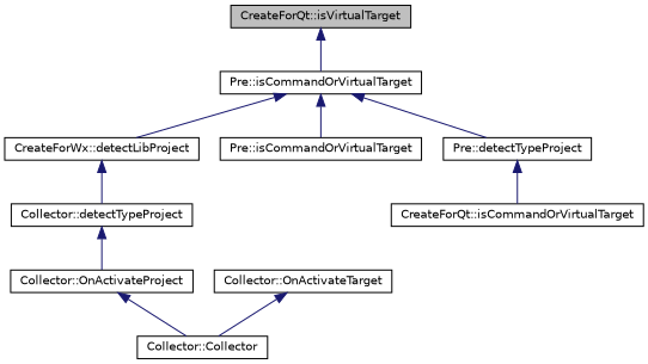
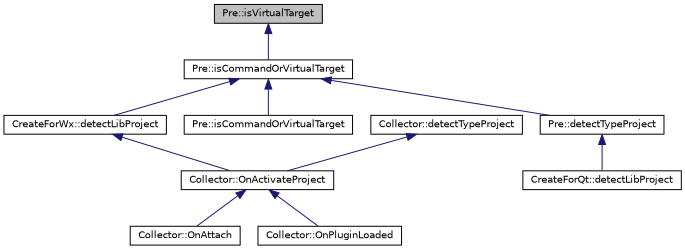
  digraph {
    rankdir=TB
    node [color=black fillcolor=white fontname=Helvetica fontsize=10 shape=record style=filled]
    edge [color=midnightblue dir=back fontname=Helvetica fontsize=10 labelfontname=Helvetica labelfontsize=10 style=solid]
-   n1 [fillcolor=grey75 fontcolor=black height=0.2 label="CreateForQt::isVirtualTarget" width=0.4]
+   n1 [fillcolor=grey75 fontcolor=black height=0.2 label="Pre::isVirtualTarget" width=0.4]
    n2 [height=0.2 label="Pre::isCommandOrVirtualTarget" width=0.4]
    n3 [height=0.2 label="CreateForWx::detectLibProject" width=0.4]
    n4 [height=0.2 label="Pre::isCommandOrVirtualTarget" width=0.4]
    n5 [height=0.2 label="Pre::detectTypeProject" width=0.4]
    n6 [height=0.2 label="Collector::detectTypeProject" width=0.4]
-   n7 [height=0.2 label="CreateForQt::isCommandOrVirtualTarget" width=0.4]
+   n7 [height=0.2 label="CreateForQt::detectLibProject" width=0.4]
    n8 [height=0.2 label="Collector::OnActivateProject" width=0.4]
-   n9 [height=0.2 label="Collector::Collector" width=0.4]
-   n11 [height=0.2 label="Collector::OnActivateTarget" width=0.4]
+   n9 [height=0.2 label="Collector::OnAttach" width=0.4]
+   n10 [height=0.2 label="Collector::OnPluginLoaded" width=0.4]
    n1 -> n2
    n2 -> n3
    n2 -> n4
    n2 -> n5
-   n3 -> n6
+   n3 -> n8
    n5 -> n7
    n6 -> n8
    n8 -> n9
-   n11 -> n9
+   n8 -> n10
  }
